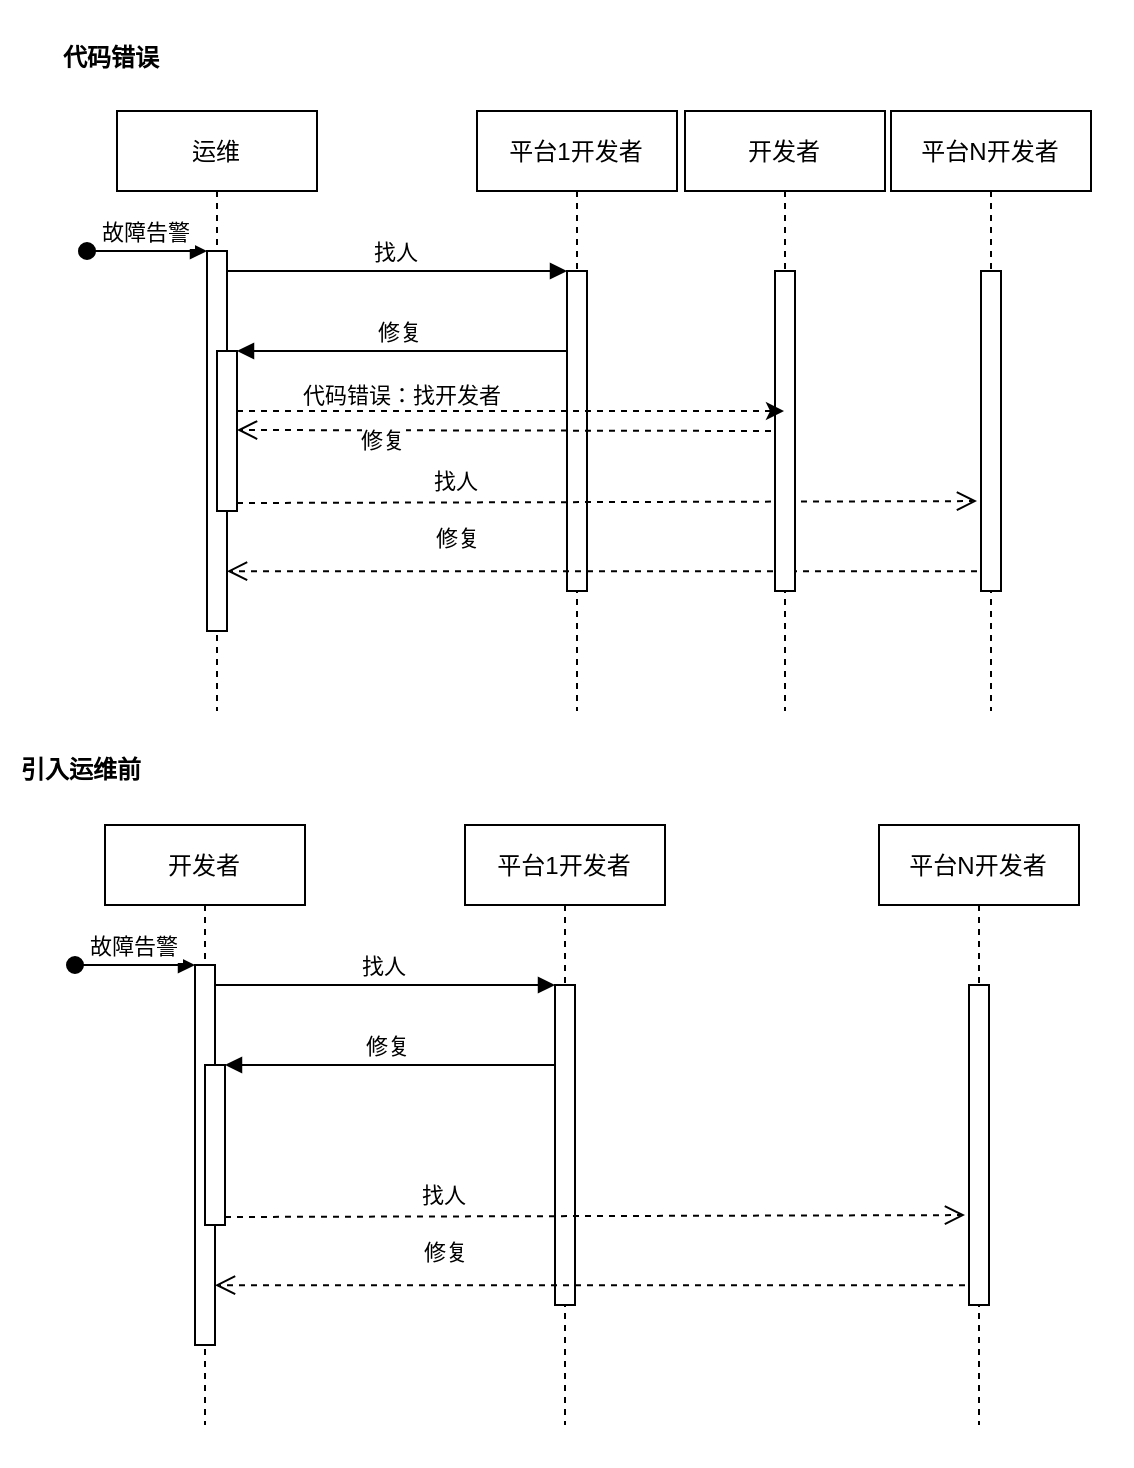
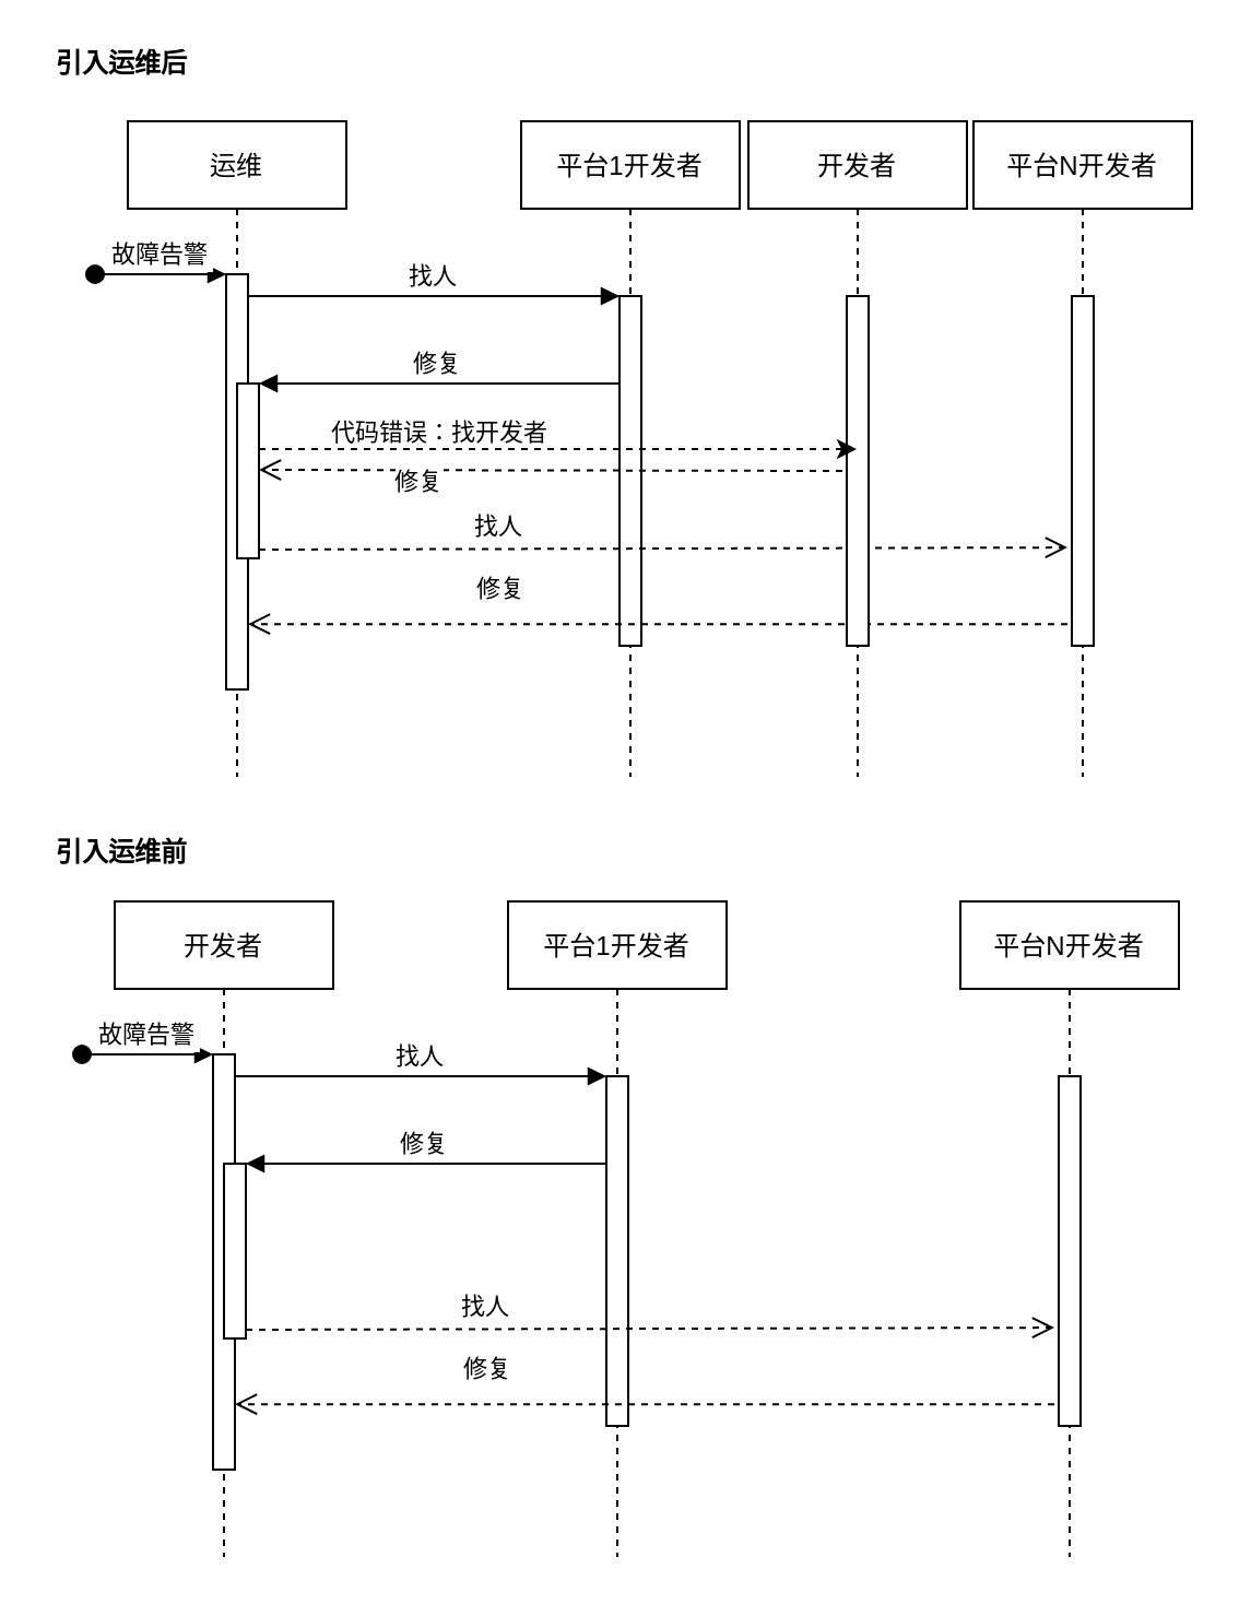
  <mxCell id="0" />
  <mxCell id="1" parent="0" />
  <mxCell id="2" value="运维" style="shape=umlLifeline;perimeter=lifelinePerimeter;container=1;collapsible=0;recursiveResize=0;rounded=0;shadow=0;strokeWidth=1;" parent="1" vertex="1"><mxGeometry x="58" y="55" width="100" height="300" as="geometry" /></mxCell>
  <mxCell id="3" value="" style="points=[];perimeter=orthogonalPerimeter;rounded=0;shadow=0;strokeWidth=1;" parent="2" vertex="1"><mxGeometry x="45" y="70" width="10" height="190" as="geometry" /></mxCell>
  <mxCell id="4" value="故障告警" style="verticalAlign=bottom;startArrow=oval;endArrow=block;startSize=8;shadow=0;strokeWidth=1;" parent="2" target="3" edge="1"><mxGeometry relative="1" as="geometry"><mxPoint x="-15" y="70" as="sourcePoint" /></mxGeometry></mxCell>
  <mxCell id="5" value="" style="points=[];perimeter=orthogonalPerimeter;rounded=0;shadow=0;strokeWidth=1;" parent="2" vertex="1"><mxGeometry x="50" y="120" width="10" height="80" as="geometry" /></mxCell>
  <mxCell id="6" value="平台1开发者" style="shape=umlLifeline;perimeter=lifelinePerimeter;container=1;collapsible=0;recursiveResize=0;rounded=0;shadow=0;strokeWidth=1;" parent="1" vertex="1"><mxGeometry x="238" y="55" width="100" height="300" as="geometry" /></mxCell>
  <mxCell id="7" value="" style="points=[];perimeter=orthogonalPerimeter;rounded=0;shadow=0;strokeWidth=1;" parent="6" vertex="1"><mxGeometry x="45" y="80" width="10" height="160" as="geometry" /></mxCell>
  <mxCell id="8" value="修复" style="verticalAlign=bottom;endArrow=open;dashed=1;endSize=8;exitX=-0.2;exitY=0.938;shadow=0;strokeWidth=1;exitDx=0;exitDy=0;exitPerimeter=0;" parent="1" source="13" target="3" edge="1"><mxGeometry x="0.381" y="-7" relative="1" as="geometry"><mxPoint x="213" y="211" as="targetPoint" /><mxPoint as="offset" /></mxGeometry></mxCell>
  <mxCell id="9" value="找人" style="verticalAlign=bottom;endArrow=block;entryX=0;entryY=0;shadow=0;strokeWidth=1;" parent="1" source="3" target="7" edge="1"><mxGeometry relative="1" as="geometry"><mxPoint x="213" y="135" as="sourcePoint" /></mxGeometry></mxCell>
  <mxCell id="10" value="修复" style="verticalAlign=bottom;endArrow=block;entryX=1;entryY=0;shadow=0;strokeWidth=1;" parent="1" source="7" target="5" edge="1"><mxGeometry relative="1" as="geometry"><mxPoint x="178" y="175" as="sourcePoint" /></mxGeometry></mxCell>
  <mxCell id="11" value="找人" style="verticalAlign=bottom;endArrow=open;dashed=1;endSize=8;exitX=1;exitY=0.95;shadow=0;strokeWidth=1;entryX=-0.2;entryY=0.719;entryDx=0;entryDy=0;entryPerimeter=0;" parent="1" source="5" target="13" edge="1"><mxGeometry x="-0.405" y="1" relative="1" as="geometry"><mxPoint x="178" y="232" as="targetPoint" /><mxPoint as="offset" /></mxGeometry></mxCell>
  <mxCell id="12" value="平台N开发者" style="shape=umlLifeline;perimeter=lifelinePerimeter;container=1;collapsible=0;recursiveResize=0;rounded=0;shadow=0;strokeWidth=1;" vertex="1" parent="1"><mxGeometry x="445" y="55" width="100" height="300" as="geometry" /></mxCell>
  <mxCell id="13" value="" style="points=[];perimeter=orthogonalPerimeter;rounded=0;shadow=0;strokeWidth=1;" vertex="1" parent="12"><mxGeometry x="45" y="80" width="10" height="160" as="geometry" /></mxCell>
- <mxCell id="14" value="&lt;b&gt;代码错误&lt;/b&gt;" style="text;html=1;align=center;verticalAlign=middle;resizable=0;points=[];autosize=1;strokeColor=none;fillColor=none;" vertex="1" parent="1"><mxGeometry x="20" y="20" width="70" height="18" as="geometry" /></mxCell>
+ <mxCell id="14" value="&lt;b&gt;引入运维后&lt;/b&gt;" style="text;html=1;align=center;verticalAlign=middle;resizable=0;points=[];autosize=1;strokeColor=none;fillColor=none;" vertex="1" parent="1"><mxGeometry x="20" y="20" width="70" height="18" as="geometry" /></mxCell>
  <mxCell id="15" value="开发者" style="shape=umlLifeline;perimeter=lifelinePerimeter;container=1;collapsible=0;recursiveResize=0;rounded=0;shadow=0;strokeWidth=1;" vertex="1" parent="1"><mxGeometry x="342" y="55" width="100" height="300" as="geometry" /></mxCell>
  <mxCell id="16" value="" style="points=[];perimeter=orthogonalPerimeter;rounded=0;shadow=0;strokeWidth=1;" vertex="1" parent="15"><mxGeometry x="45" y="80" width="10" height="160" as="geometry" /></mxCell>
  <mxCell id="17" value="代码错误：找开发者" style="verticalAlign=bottom;endArrow=open;dashed=1;endSize=8;shadow=0;strokeWidth=1;" edge="1" parent="15"><mxGeometry x="0.381" y="-8" relative="1" as="geometry"><mxPoint x="-224" y="159.5" as="targetPoint" /><mxPoint x="43" y="160" as="sourcePoint" /><mxPoint as="offset" /></mxGeometry></mxCell>
  <mxCell id="18" value="修复" style="edgeLabel;html=1;align=center;verticalAlign=middle;resizable=0;points=[];" vertex="1" connectable="0" parent="17"><mxGeometry x="0.521" relative="1" as="geometry"><mxPoint x="8" y="5" as="offset" /></mxGeometry></mxCell>
  <mxCell id="19" style="edgeStyle=orthogonalEdgeStyle;rounded=0;orthogonalLoop=1;jettySize=auto;html=1;dashed=1;" edge="1" parent="1" source="5" target="15"><mxGeometry relative="1" as="geometry"><Array as="points"><mxPoint x="185" y="205" /><mxPoint x="185" y="205" /></Array></mxGeometry></mxCell>
  <mxCell id="20" value="开发者" style="shape=umlLifeline;perimeter=lifelinePerimeter;container=1;collapsible=0;recursiveResize=0;rounded=0;shadow=0;strokeWidth=1;" vertex="1" parent="1"><mxGeometry x="52" y="412" width="100" height="300" as="geometry" /></mxCell>
  <mxCell id="21" value="" style="points=[];perimeter=orthogonalPerimeter;rounded=0;shadow=0;strokeWidth=1;" vertex="1" parent="20"><mxGeometry x="45" y="70" width="10" height="190" as="geometry" /></mxCell>
  <mxCell id="22" value="故障告警" style="verticalAlign=bottom;startArrow=oval;endArrow=block;startSize=8;shadow=0;strokeWidth=1;" edge="1" parent="20" target="21"><mxGeometry relative="1" as="geometry"><mxPoint x="-15" y="70" as="sourcePoint" /></mxGeometry></mxCell>
  <mxCell id="23" value="" style="points=[];perimeter=orthogonalPerimeter;rounded=0;shadow=0;strokeWidth=1;" vertex="1" parent="20"><mxGeometry x="50" y="120" width="10" height="80" as="geometry" /></mxCell>
  <mxCell id="24" value="平台1开发者" style="shape=umlLifeline;perimeter=lifelinePerimeter;container=1;collapsible=0;recursiveResize=0;rounded=0;shadow=0;strokeWidth=1;" vertex="1" parent="1"><mxGeometry x="232" y="412" width="100" height="300" as="geometry" /></mxCell>
  <mxCell id="25" value="" style="points=[];perimeter=orthogonalPerimeter;rounded=0;shadow=0;strokeWidth=1;" vertex="1" parent="24"><mxGeometry x="45" y="80" width="10" height="160" as="geometry" /></mxCell>
  <mxCell id="26" value="修复" style="verticalAlign=bottom;endArrow=open;dashed=1;endSize=8;exitX=-0.2;exitY=0.938;shadow=0;strokeWidth=1;exitDx=0;exitDy=0;exitPerimeter=0;" edge="1" parent="1" source="31" target="21"><mxGeometry x="0.381" y="-7" relative="1" as="geometry"><mxPoint x="207" y="568" as="targetPoint" /><mxPoint as="offset" /></mxGeometry></mxCell>
  <mxCell id="27" value="找人" style="verticalAlign=bottom;endArrow=block;entryX=0;entryY=0;shadow=0;strokeWidth=1;" edge="1" parent="1" source="21" target="25"><mxGeometry relative="1" as="geometry"><mxPoint x="207" y="492" as="sourcePoint" /></mxGeometry></mxCell>
  <mxCell id="28" value="修复" style="verticalAlign=bottom;endArrow=block;entryX=1;entryY=0;shadow=0;strokeWidth=1;" edge="1" parent="1" source="25" target="23"><mxGeometry relative="1" as="geometry"><mxPoint x="172" y="532" as="sourcePoint" /></mxGeometry></mxCell>
  <mxCell id="29" value="找人" style="verticalAlign=bottom;endArrow=open;dashed=1;endSize=8;exitX=1;exitY=0.95;shadow=0;strokeWidth=1;entryX=-0.2;entryY=0.719;entryDx=0;entryDy=0;entryPerimeter=0;" edge="1" parent="1" source="23" target="31"><mxGeometry x="-0.405" y="1" relative="1" as="geometry"><mxPoint x="172" y="589" as="targetPoint" /><mxPoint as="offset" /></mxGeometry></mxCell>
  <mxCell id="30" value="平台N开发者" style="shape=umlLifeline;perimeter=lifelinePerimeter;container=1;collapsible=0;recursiveResize=0;rounded=0;shadow=0;strokeWidth=1;" vertex="1" parent="1"><mxGeometry x="439" y="412" width="100" height="300" as="geometry" /></mxCell>
  <mxCell id="31" value="" style="points=[];perimeter=orthogonalPerimeter;rounded=0;shadow=0;strokeWidth=1;" vertex="1" parent="30"><mxGeometry x="45" y="80" width="10" height="160" as="geometry" /></mxCell>
- <mxCell id="32" value="&lt;b&gt;引入运维前&lt;/b&gt;" style="text;html=1;align=center;verticalAlign=middle;resizable=0;points=[];autosize=1;strokeColor=none;fillColor=none;" vertex="1" parent="1"><mxGeometry x="5" y="376" width="70" height="18" as="geometry" /></mxCell>
+ <mxCell id="32" value="&lt;b&gt;引入运维前&lt;/b&gt;" style="text;html=1;align=center;verticalAlign=middle;resizable=0;points=[];autosize=1;strokeColor=none;fillColor=none;" vertex="1" parent="1"><mxGeometry x="20" y="381" width="70" height="18" as="geometry" /></mxCell>
